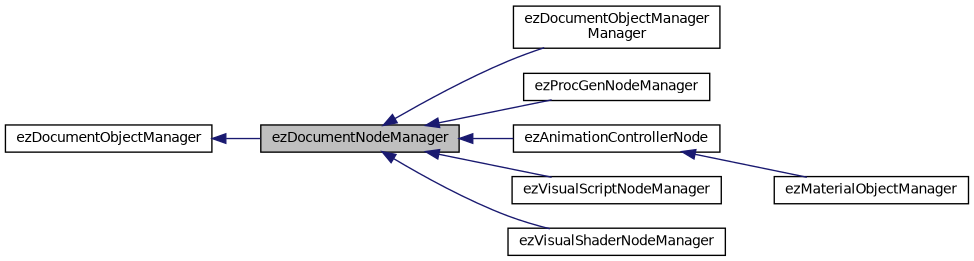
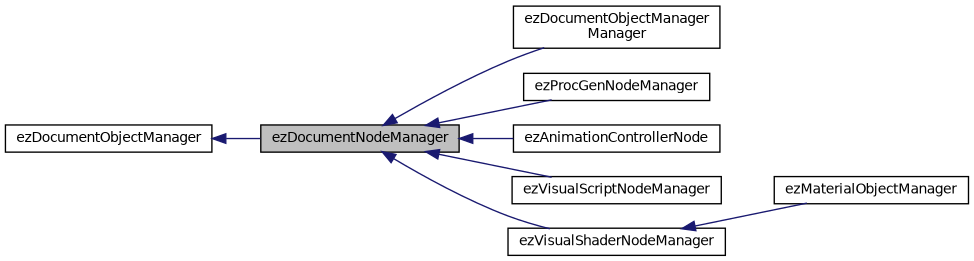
  digraph {
    rankdir=LR
    node [color=black fillcolor=white fontname=Helvetica fontsize=10 shape=record style=filled]
    edge [color=midnightblue dir=back fontname=Helvetica fontsize=10 labelfontname=Helvetica labelfontsize=10 style=solid]
    n1 [fillcolor=grey75 fontcolor=black height=0.2 label=ezDocumentNodeManager width=0.4]
    n2 [height=0.2 label="ezDocumentObjectManager\lManager" width=0.4]
    n3 [height=0.2 label=ezProcGenNodeManager width=0.4]
    n4 [height=0.2 label=ezAnimationControllerNode width=0.4]
    n5 [height=0.2 label=ezVisualScriptNodeManager width=0.4]
    n6 [height=0.2 label=ezVisualShaderNodeManager width=0.4]
    n7 [height=0.2 label=ezMaterialObjectManager width=0.4]
    n8 [height=0.2 label=ezDocumentObjectManager width=0.4]
    n1 -> n2
    n1 -> n3
    n1 -> n4
    n1 -> n5
    n1 -> n6
-   n4 -> n7
+   n6 -> n7
    n8 -> n1
  }
